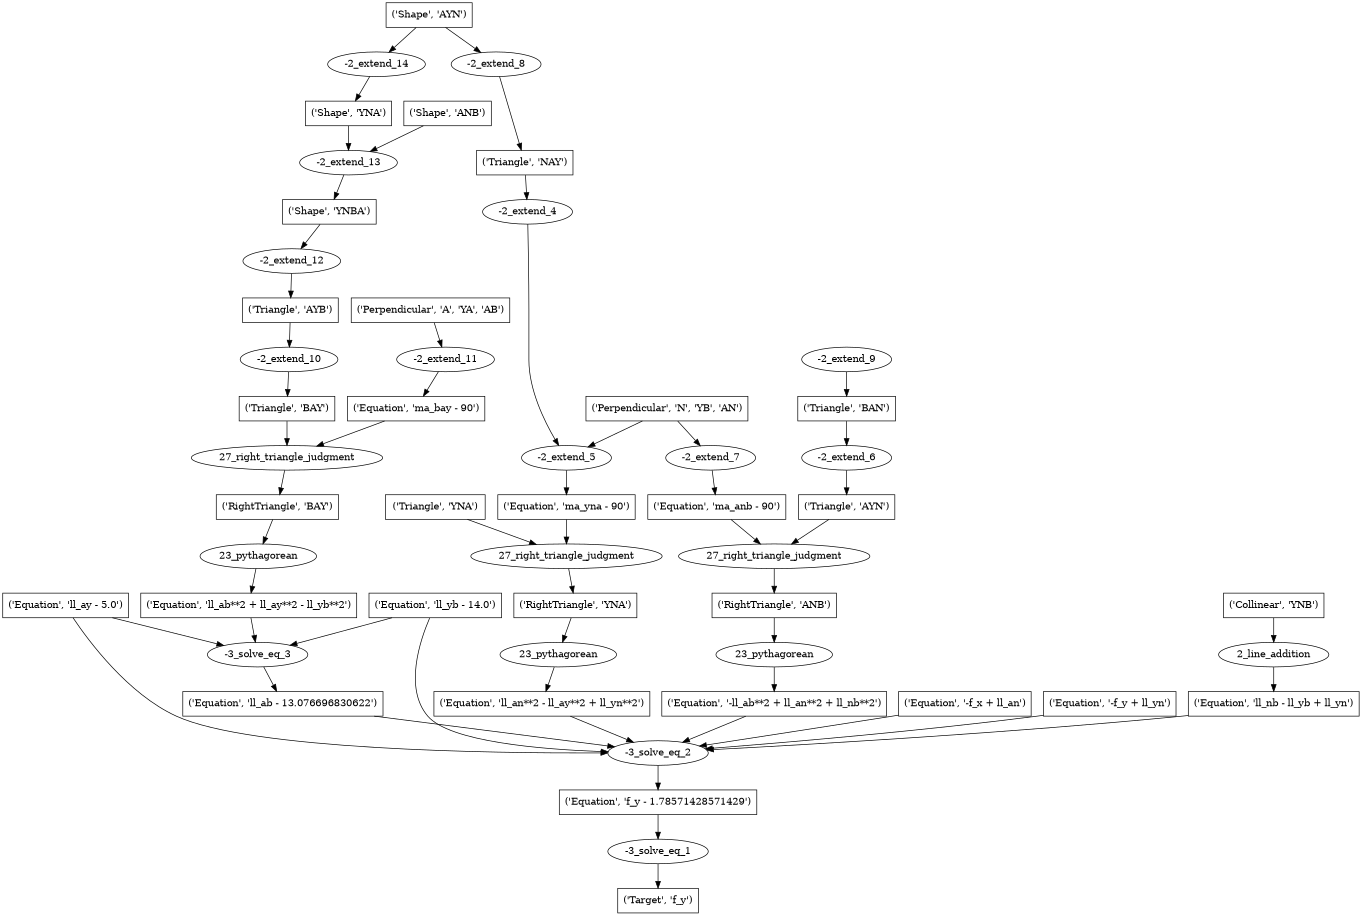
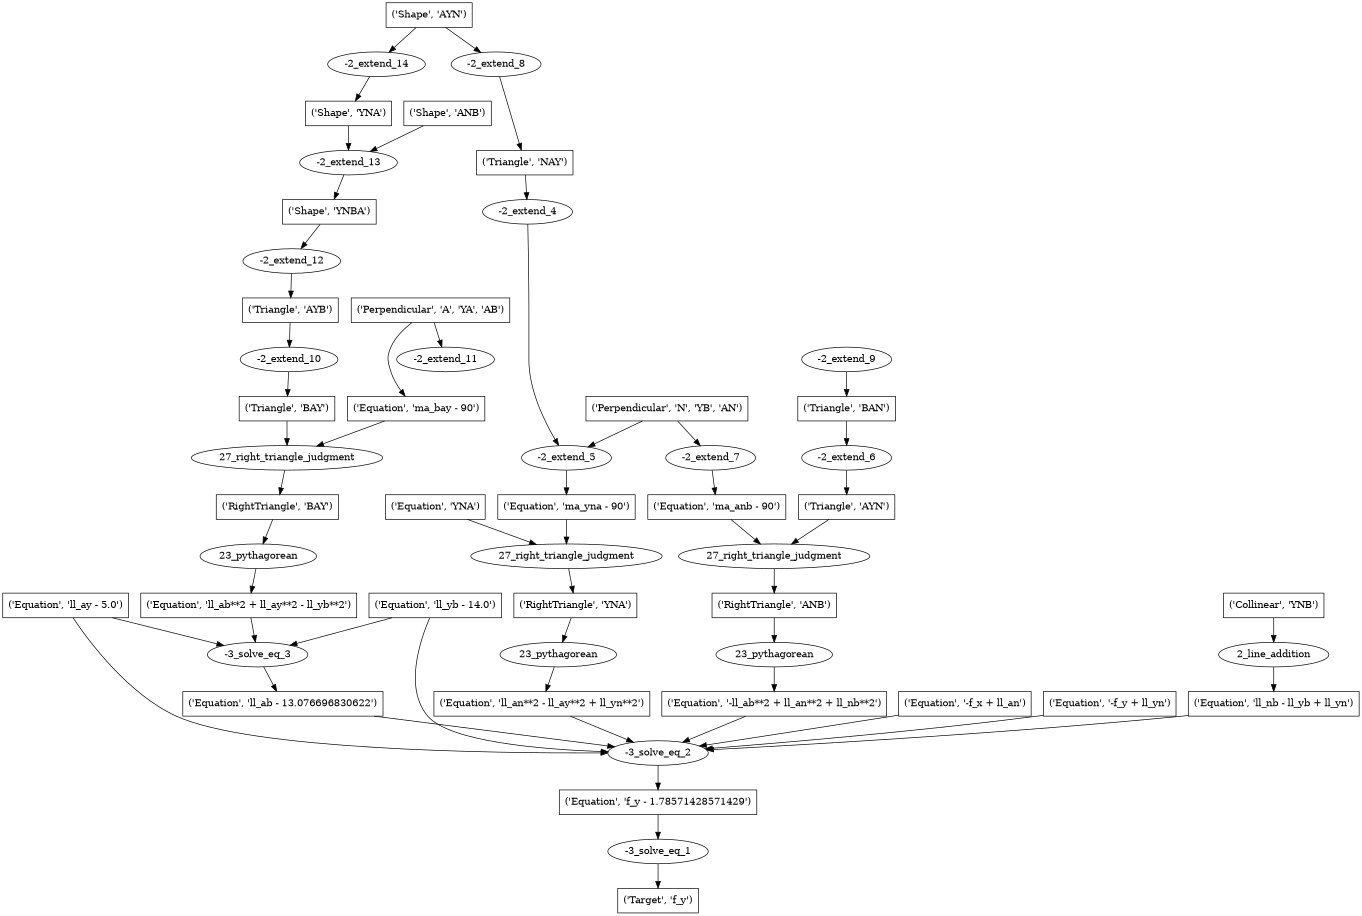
  digraph {
    fontname="DejaVu Serif"
    node [fontname="DejaVu Serif" shape=box]
    edge [fontname="DejaVu Serif"]
    n1 [label="('Target', 'f_y')"]
    n2 [label="-3_solve_eq_1" shape=""]
    n3 [label="('Equation', 'f_y - 1.78571428571429')"]
    n4 [label="-3_solve_eq_2" shape=""]
    n5 [label="('Equation', 'll_ay - 5.0')"]
    n6 [label="-3_solve_eq_3" shape=""]
    n7 [label="('Equation', 'll_ab - 13.076696830622')"]
    n8 [label="('Equation', '-f_x + ll_an')"]
    n9 [label="('Equation', '-f_y + ll_yn')"]
    n10 [label="('Equation', 'll_yb - 14.0')"]
    n11 [label="('Equation', 'll_nb - ll_yb + ll_yn')"]
    n12 [label="('Equation', 'll_an**2 - ll_ay**2 + ll_yn**2')"]
    n13 [label="('Equation', '-ll_ab**2 + ll_an**2 + ll_nb**2')"]
    n14 [label="2_line_addition" shape=""]
    n15 [label="('Collinear', 'YNB')"]
    n16 [label="23_pythagorean" shape=""]
    n17 [label="('RightTriangle', 'YNA')"]
    n18 [label="23_pythagorean" shape=""]
    n19 [label="('RightTriangle', 'ANB')"]
    n20 [label="('Equation', 'll_ab**2 + ll_ay**2 - ll_yb**2')"]
    n21 [label="27_right_triangle_judgment" shape=""]
-   n22 [label="('Triangle', 'YNA')"]
+   n22 [label="('Equation', 'YNA')"]
    n23 [label="('Equation', 'ma_yna - 90')"]
    n24 [label="27_right_triangle_judgment" shape=""]
    n25 [label="('Triangle', 'AYN')"]
    n26 [label="('Equation', 'ma_anb - 90')"]
    n27 [label="23_pythagorean" shape=""]
    n28 [label="('RightTriangle', 'BAY')"]
    n29 [label="-2_extend_4" shape=""]
    n30 [label="-2_extend_5" shape=""]
    n31 [label="('Triangle', 'NAY')"]
    n32 [label="('Perpendicular', 'N', 'YB', 'AN')"]
    n33 [label="-2_extend_7" shape=""]
    n34 [label="-2_extend_6" shape=""]
    n35 [label="('Triangle', 'BAN')"]
    n36 [label="27_right_triangle_judgment" shape=""]
    n37 [label="('Triangle', 'BAY')"]
    n38 [label="('Equation', 'ma_bay - 90')"]
    n39 [label="-2_extend_8" shape=""]
    n40 [label="('Shape', 'AYN')"]
    n41 [label="-2_extend_14" shape=""]
    n42 [label="('Shape', 'YNA')"]
    n43 [label="-2_extend_9" shape=""]
    n44 [label="('Shape', 'ANB')"]
    n45 [label="-2_extend_13" shape=""]
    n46 [label="('Shape', 'YNBA')"]
    n47 [label="-2_extend_10" shape=""]
    n48 [label="('Triangle', 'AYB')"]
    n49 [label="-2_extend_11" shape=""]
    n50 [label="('Perpendicular', 'A', 'YA', 'AB')"]
    n51 [label="-2_extend_12" shape=""]
    n2 -> n1
    n3 -> n2
    n4 -> n3
    n5 -> n4
    n5 -> n6
    n6 -> n7
    n7 -> n4
    n8 -> n4
    n9 -> n4
    n10 -> n4
    n10 -> n6
    n11 -> n4
    n12 -> n4
    n13 -> n4
    n14 -> n11
    n15 -> n14
    n16 -> n12
    n17 -> n16
    n18 -> n13
    n19 -> n18
    n20 -> n6
    n21 -> n17
    n22 -> n21
    n23 -> n21
    n24 -> n19
    n25 -> n24
    n26 -> n24
    n27 -> n20
    n28 -> n27
    n29 -> n30
    n30 -> n23
    n31 -> n29
    n32 -> n30
    n32 -> n33
    n33 -> n26
    n34 -> n25
    n35 -> n34
    n36 -> n28
    n37 -> n36
    n38 -> n36
    n39 -> n31
    n40 -> n39
    n40 -> n41
    n41 -> n42
    n42 -> n45
    n43 -> n35
    n44 -> n45
    n45 -> n46
    n46 -> n51
    n47 -> n37
    n48 -> n47
-   n49 -> n38
+   n50 -> n38
    n50 -> n49
    n51 -> n48
  }
